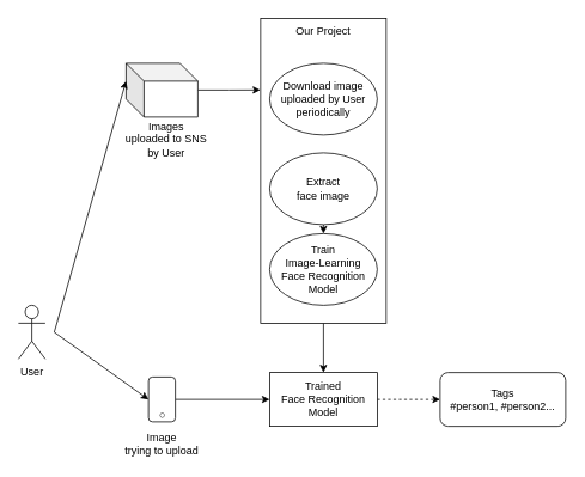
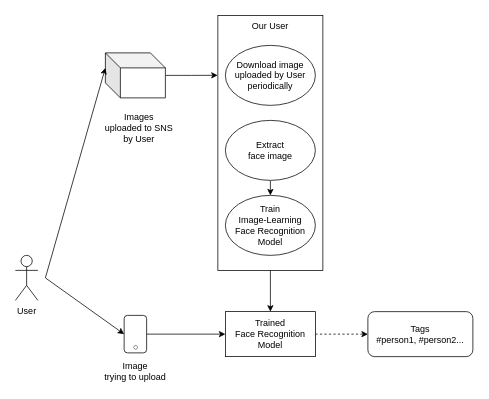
  <mxCell id="0" />
  <mxCell id="1" parent="0" />
  <mxCell id="2" value="User" style="shape=umlActor;verticalLabelPosition=bottom;verticalAlign=top;html=1;outlineConnect=0;" vertex="1" parent="1"><mxGeometry x="20" y="340" width="30" height="60" as="geometry" /></mxCell>
  <mxCell id="3" style="edgeStyle=orthogonalEdgeStyle;rounded=0;orthogonalLoop=1;jettySize=auto;html=1;entryX=-0.002;entryY=0.235;entryDx=0;entryDy=0;entryPerimeter=0;" edge="1" parent="1" source="4" target="7"><mxGeometry relative="1" as="geometry" /></mxCell>
  <mxCell id="4" value="" style="shape=cube;whiteSpace=wrap;html=1;boundedLbl=1;backgroundOutline=1;darkOpacity=0.05;darkOpacity2=0.1;" vertex="1" parent="1"><mxGeometry x="140" y="70" width="80" height="60" as="geometry" /></mxCell>
- <mxCell id="5" value="Images&lt;br&gt;uploaded to SNS&lt;br&gt;by User" style="text;html=1;strokeColor=none;fillColor=none;align=center;verticalAlign=middle;whiteSpace=wrap;rounded=0;" vertex="1" parent="1"><mxGeometry x="130" y="130" width="110" height="50" as="geometry" /></mxCell>
+ <mxCell id="5" value="Images&lt;br&gt;uploaded to SNS&lt;br&gt;by User" style="text;html=1;strokeColor=none;fillColor=none;align=center;verticalAlign=middle;whiteSpace=wrap;rounded=0;" vertex="1" parent="1"><mxGeometry x="130" y="145" width="110" height="50" as="geometry" /></mxCell>
  <mxCell id="6" style="edgeStyle=orthogonalEdgeStyle;rounded=0;orthogonalLoop=1;jettySize=auto;html=1;exitX=0.5;exitY=1;exitDx=0;exitDy=0;entryX=0.5;entryY=0;entryDx=0;entryDy=0;" edge="1" parent="1" source="7" target="18"><mxGeometry relative="1" as="geometry" /></mxCell>
  <mxCell id="7" value="" style="rounded=0;whiteSpace=wrap;html=1;" vertex="1" parent="1"><mxGeometry x="290" y="20" width="140" height="340" as="geometry" /></mxCell>
- <mxCell id="8" value="Download image&lt;br&gt;uploaded by User&lt;br&gt;periodically" style="ellipse;whiteSpace=wrap;html=1;" vertex="1" parent="1"><mxGeometry x="300" y="70" width="120" height="80" as="geometry" /></mxCell>
+ <mxCell id="8" value="Download image&lt;br&gt;uploaded by User&lt;br&gt;periodically" style="ellipse;whiteSpace=wrap;html=1;" vertex="1" parent="1"><mxGeometry x="300" y="60" width="120" height="80" as="geometry" /></mxCell>
  <mxCell id="9" style="edgeStyle=orthogonalEdgeStyle;rounded=0;orthogonalLoop=1;jettySize=auto;html=1;exitX=0.5;exitY=1;exitDx=0;exitDy=0;entryX=0.5;entryY=0;entryDx=0;entryDy=0;" edge="1" parent="1" source="10" target="11"><mxGeometry relative="1" as="geometry" /></mxCell>
- <mxCell id="10" value="Extract&lt;br&gt;face image" style="ellipse;whiteSpace=wrap;html=1;" vertex="1" parent="1"><mxGeometry x="300" y="170" width="120" height="80" as="geometry" /></mxCell>
+ <mxCell id="10" value="Extract&lt;br&gt;face image" style="ellipse;whiteSpace=wrap;html=1;" vertex="1" parent="1"><mxGeometry x="300" y="160" width="120" height="80" as="geometry" /></mxCell>
  <mxCell id="11" value="Train&lt;br&gt;Image-Learning&lt;br&gt;Face Recognition&lt;br&gt;Model" style="ellipse;whiteSpace=wrap;html=1;" vertex="1" parent="1"><mxGeometry x="300" y="260" width="120" height="80" as="geometry" /></mxCell>
- <mxCell id="12" value="Our Project" style="text;html=1;strokeColor=none;fillColor=none;align=center;verticalAlign=middle;whiteSpace=wrap;rounded=0;" vertex="1" parent="1"><mxGeometry x="300" y="20" width="120" height="30" as="geometry" /></mxCell>
+ <mxCell id="12" value="Our User" style="text;html=1;strokeColor=none;fillColor=none;align=center;verticalAlign=middle;whiteSpace=wrap;rounded=0;" vertex="1" parent="1"><mxGeometry x="300" y="20" width="120" height="30" as="geometry" /></mxCell>
  <mxCell id="13" value="" style="endArrow=classic;html=1;rounded=0;entryX=0;entryY=0;entryDx=0;entryDy=20;entryPerimeter=0;" edge="1" parent="1" target="4"><mxGeometry width="50" height="50" relative="1" as="geometry"><mxPoint x="60" y="370" as="sourcePoint" /><mxPoint x="460" y="240" as="targetPoint" /></mxGeometry></mxCell>
  <mxCell id="14" style="edgeStyle=orthogonalEdgeStyle;rounded=0;orthogonalLoop=1;jettySize=auto;html=1;exitX=1;exitY=0.5;exitDx=0;exitDy=0;" edge="1" parent="1" source="15" target="18"><mxGeometry relative="1" as="geometry" /></mxCell>
  <mxCell id="15" value="" style="rounded=1;whiteSpace=wrap;html=1;" vertex="1" parent="1"><mxGeometry x="165" y="420" width="30" height="50" as="geometry" /></mxCell>
  <mxCell id="16" value="Image&lt;br&gt;trying to upload" style="text;html=1;strokeColor=none;fillColor=none;align=center;verticalAlign=middle;whiteSpace=wrap;rounded=0;" vertex="1" parent="1"><mxGeometry x="135" y="480" width="90" height="30" as="geometry" /></mxCell>
  <mxCell id="17" style="edgeStyle=orthogonalEdgeStyle;rounded=0;orthogonalLoop=1;jettySize=auto;html=1;exitX=1;exitY=0.5;exitDx=0;exitDy=0;entryX=0;entryY=0.5;entryDx=0;entryDy=0;dashed=1;" edge="1" parent="1" source="18" target="21"><mxGeometry relative="1" as="geometry" /></mxCell>
  <mxCell id="18" value="Trained&lt;br&gt;Face Recognition&lt;br&gt;Model" style="rounded=0;whiteSpace=wrap;html=1;" vertex="1" parent="1"><mxGeometry x="300" y="415" width="120" height="60" as="geometry" /></mxCell>
  <mxCell id="19" value="" style="endArrow=classic;html=1;rounded=0;entryX=0;entryY=0.5;entryDx=0;entryDy=0;" edge="1" parent="1" target="15"><mxGeometry width="50" height="50" relative="1" as="geometry"><mxPoint x="60" y="370" as="sourcePoint" /><mxPoint x="140" y="320" as="targetPoint" /></mxGeometry></mxCell>
  <mxCell id="20" value="○" style="text;html=1;strokeColor=none;fillColor=none;align=center;verticalAlign=middle;whiteSpace=wrap;rounded=0;" vertex="1" parent="1"><mxGeometry x="171" y="448" width="20" height="30" as="geometry" /></mxCell>
  <mxCell id="21" value="Tags&lt;br&gt;#person1, #person2..." style="rounded=1;whiteSpace=wrap;html=1;" vertex="1" parent="1"><mxGeometry x="490" y="415" width="140" height="60" as="geometry" /></mxCell>
